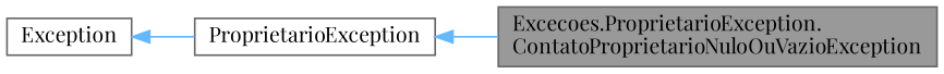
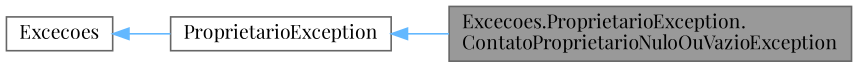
  digraph {
    rankdir=LR
    fontname="Playfair Display"
    node [color=gray40 fillcolor=white fontname="Playfair Display" fontsize=12 shape=box style=filled]
    edge [color=steelblue1 dir=back fontname="Playfair Display" fontsize=12 labelfontname=Helvetica labelfontsize=10 style=solid]
    n1 [fillcolor=grey60 fontcolor=black height=0.2 label="Excecoes.ProprietarioException.\lContatoProprietarioNuloOuVazioException" width=0.4]
    n2 [height=0.2 label=ProprietarioException width=0.4]
-   n3 [height=0.2 label=Exception width=0.4]
+   n3 [height=0.2 label=Excecoes width=0.4]
    n2 -> n1
    n3 -> n2
  }
